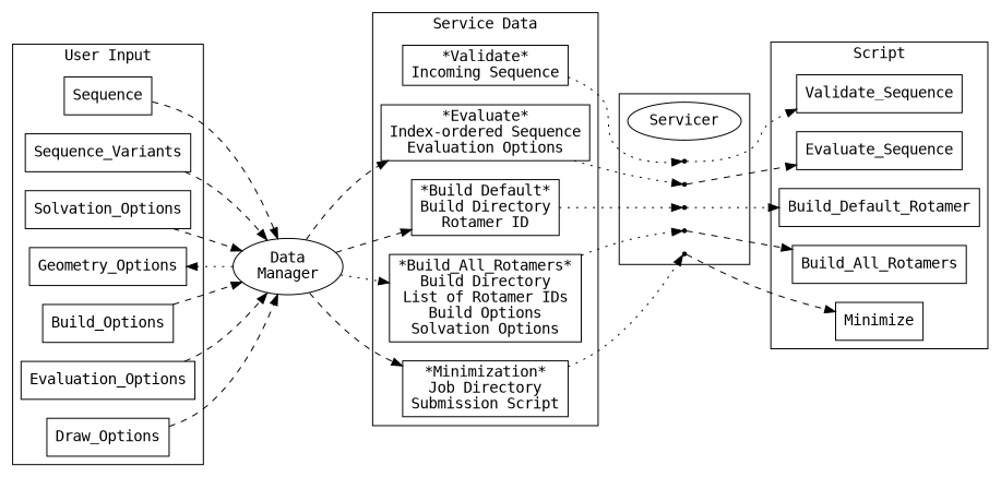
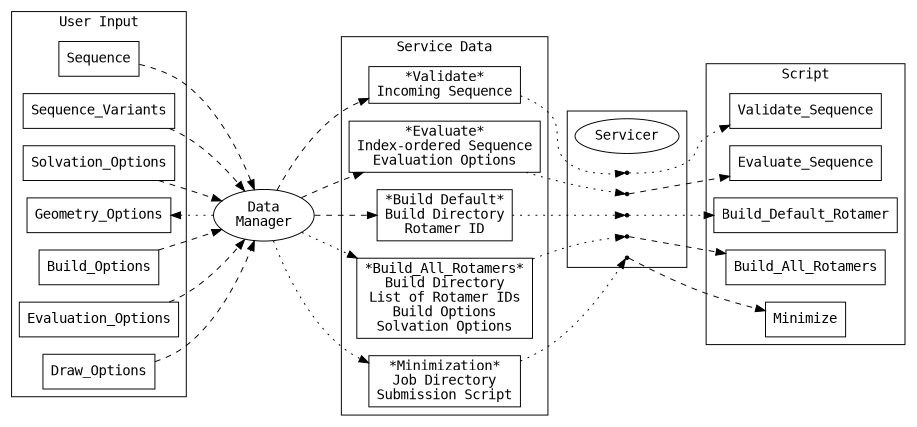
  digraph {
    fontname="DejaVu Sans Mono"
    rankdir=LR
    node [fontname="DejaVu Sans Mono" shape=box]
    edge [fontname="DejaVu Sans Mono" style=invis]
    Draw_Options
    Evaluation_Options
    Build_Options
    Geometry_Options
    Solvation_Options
    Sequence_Variants
    Sequence
    n8 [label="*Minimization*\nJob Directory\nSubmission Script"]
    n9 [label="*Build_All_Rotamers*\nBuild Directory\nList of Rotamer IDs\nBuild Options\nSolvation Options"]
    n10 [label="*Build Default*\nBuild Directory\nRotamer ID"]
    n11 [label="*Evaluate*\nIndex-ordered Sequence\nEvaluation Options"]
    n12 [label="*Validate*\nIncoming Sequence"]
    Servicer [shape=ellipse]
    Minimize_Servicer [shape=point]
    Build_All_Rotamers_Servicer [shape=point]
    Build_Default_Rotamer_Servicer [shape=point]
    Evaluate_Sequence_Servicer [shape=point]
    Validate_Sequence_Servicer [shape=point]
    Minimize
    Build_All_Rotamers
    Build_Default_Rotamer
    Evaluate_Sequence
    Validate_Sequence
    n24 [label="Data\nManager" shape=ellipse]
    subgraph cluster_1 {
      label="User Input"
      subgraph sub_2 {
        label="User Input"
        rank=same
        Draw_Options
        Evaluation_Options
        Build_Options
        Geometry_Options
        Solvation_Options
        Sequence_Variants
        Sequence
      }
    }
    subgraph cluster_3 {
      label="Service Data"
      subgraph sub_4 {
        label="Service Data"
        rank=same
        n8
        n9
        n10
        n11
        n12
      }
    }
    subgraph cluster_5 {
      subgraph sub_6 {
        rank=same
        Servicer
        Minimize_Servicer
        Build_All_Rotamers_Servicer
        Build_Default_Rotamer_Servicer
        Evaluate_Sequence_Servicer
        Validate_Sequence_Servicer
      }
    }
    subgraph cluster_7 {
      label=Script
      subgraph sub_8 {
        label=Services
        rank=same
        Minimize
        Build_All_Rotamers
        Build_Default_Rotamer
        Evaluate_Sequence
        Validate_Sequence
      }
    }
    Draw_Options -> Evaluation_Options
    Draw_Options -> n24 [style=dashed]
    Evaluation_Options -> Build_Options
    Evaluation_Options -> n24 [style=dashed]
    Build_Options -> Geometry_Options
    Build_Options -> n24 [style=dashed]
    Geometry_Options -> Solvation_Options
    Solvation_Options -> Sequence_Variants
    Solvation_Options -> n24 [style=dashed]
    Sequence_Variants -> Sequence
    Sequence_Variants -> n24 [style=dashed]
    Sequence -> n24 [style=dashed]
    n8 -> n9
    n8 -> Minimize_Servicer [style=dotted]
    n9 -> n10
    n9 -> Build_All_Rotamers_Servicer [style=dotted]
    n10 -> n11
    n10 -> Build_Default_Rotamer_Servicer [style=dotted]
    n11 -> n12
    n11 -> Evaluate_Sequence_Servicer [style=dotted]
    n12 -> Validate_Sequence_Servicer [style=dotted]
    Minimize_Servicer -> Build_All_Rotamers_Servicer
    Minimize_Servicer -> Minimize [style=dashed]
    Build_All_Rotamers_Servicer -> Build_Default_Rotamer_Servicer
    Build_All_Rotamers_Servicer -> Build_All_Rotamers [style=dashed]
    Build_Default_Rotamer_Servicer -> Evaluate_Sequence_Servicer
    Build_Default_Rotamer_Servicer -> Build_Default_Rotamer [style=dotted]
    Evaluate_Sequence_Servicer -> Validate_Sequence_Servicer
    Evaluate_Sequence_Servicer -> Evaluate_Sequence [style=dashed]
    Validate_Sequence_Servicer -> Servicer
    Validate_Sequence_Servicer -> Validate_Sequence [style=dotted]
    Minimize -> Build_All_Rotamers
    Build_All_Rotamers -> Build_Default_Rotamer
    Build_Default_Rotamer -> Evaluate_Sequence
    Evaluate_Sequence -> Validate_Sequence
    n24 -> Geometry_Options [style=dotted]
-   n24 -> n8 [style=dashed]
+   n24 -> n8 [style=dotted]
    n24 -> n9 [style=dotted]
    n24 -> n10 [style=dashed]
    n24 -> n11 [style=dashed]
+   n24 -> n12 [style=dashed]
  }
